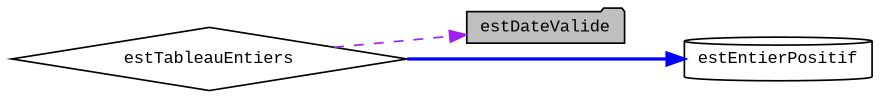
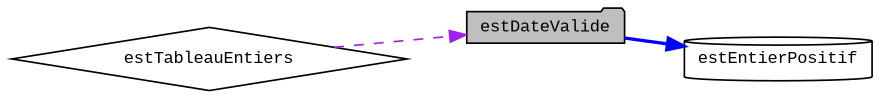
  digraph {
    fontname="Liberation Mono"
    rankdir=LR
    node [color=black fillcolor=white fontname="Liberation Mono" fontsize=10 style=filled]
    edge [fontname="Liberation Mono" fontsize=10 labelfontname=Helvetica labelfontsize=10]
    n1 [fillcolor=grey75 fontcolor=black height=0.2 label=estDateValide shape=folder width=0.4]
    n2 [height=0.2 label=estTableauEntiers shape=diamond width=0.4]
    n3 [height=0.2 label=estEntierPositif shape=cylinder width=0.4]
    n2 -> n1 [color=purple style=dashed]
-   n2 -> n3 [color=blue style=bold]
+   n1 -> n3 [color=blue style=bold]
  }
